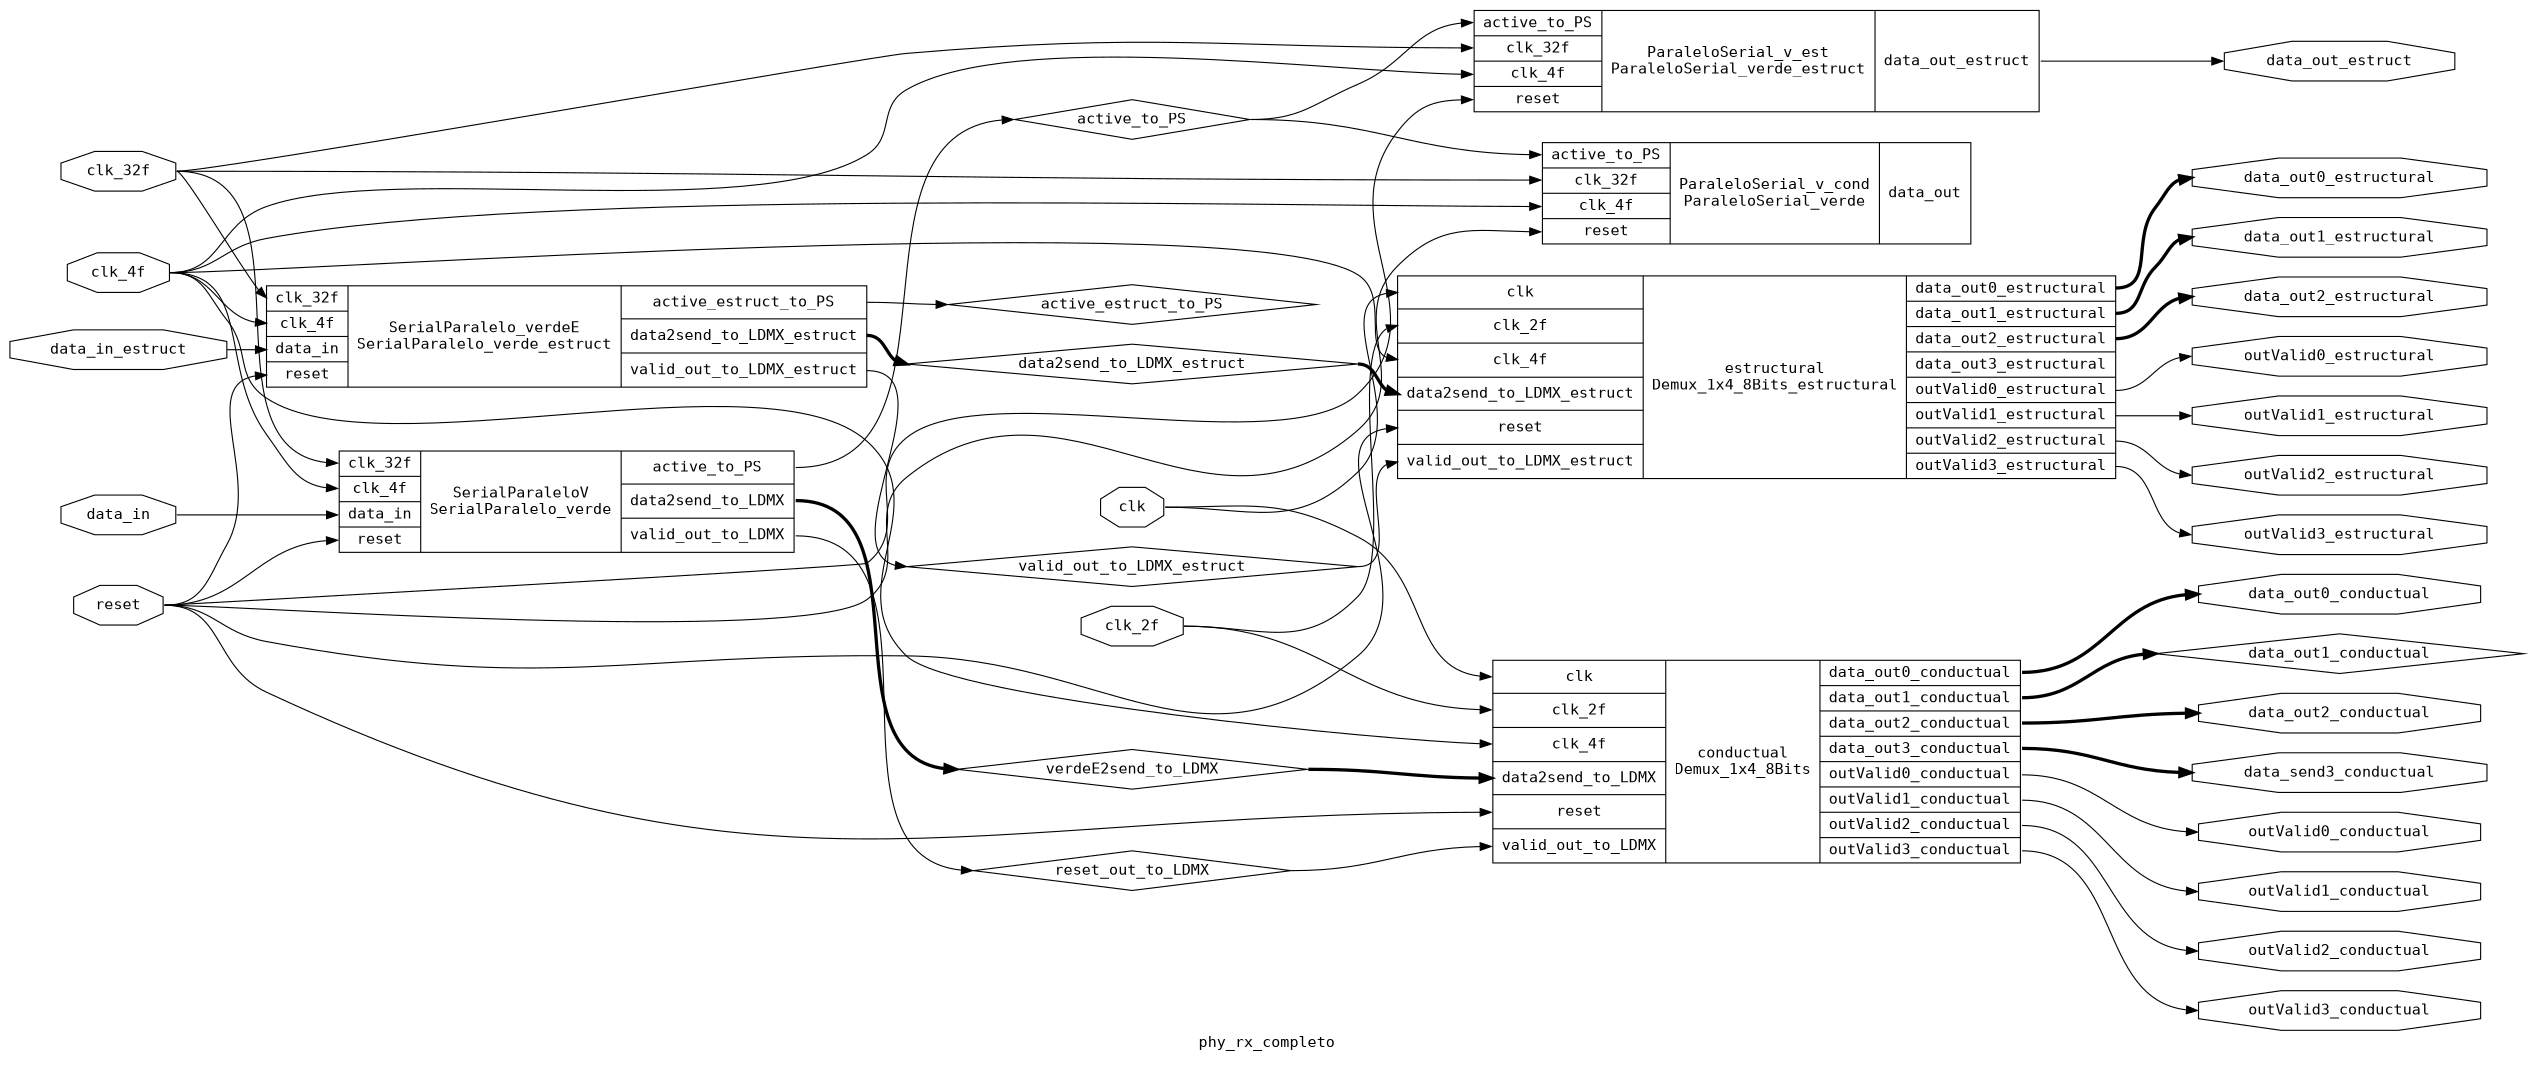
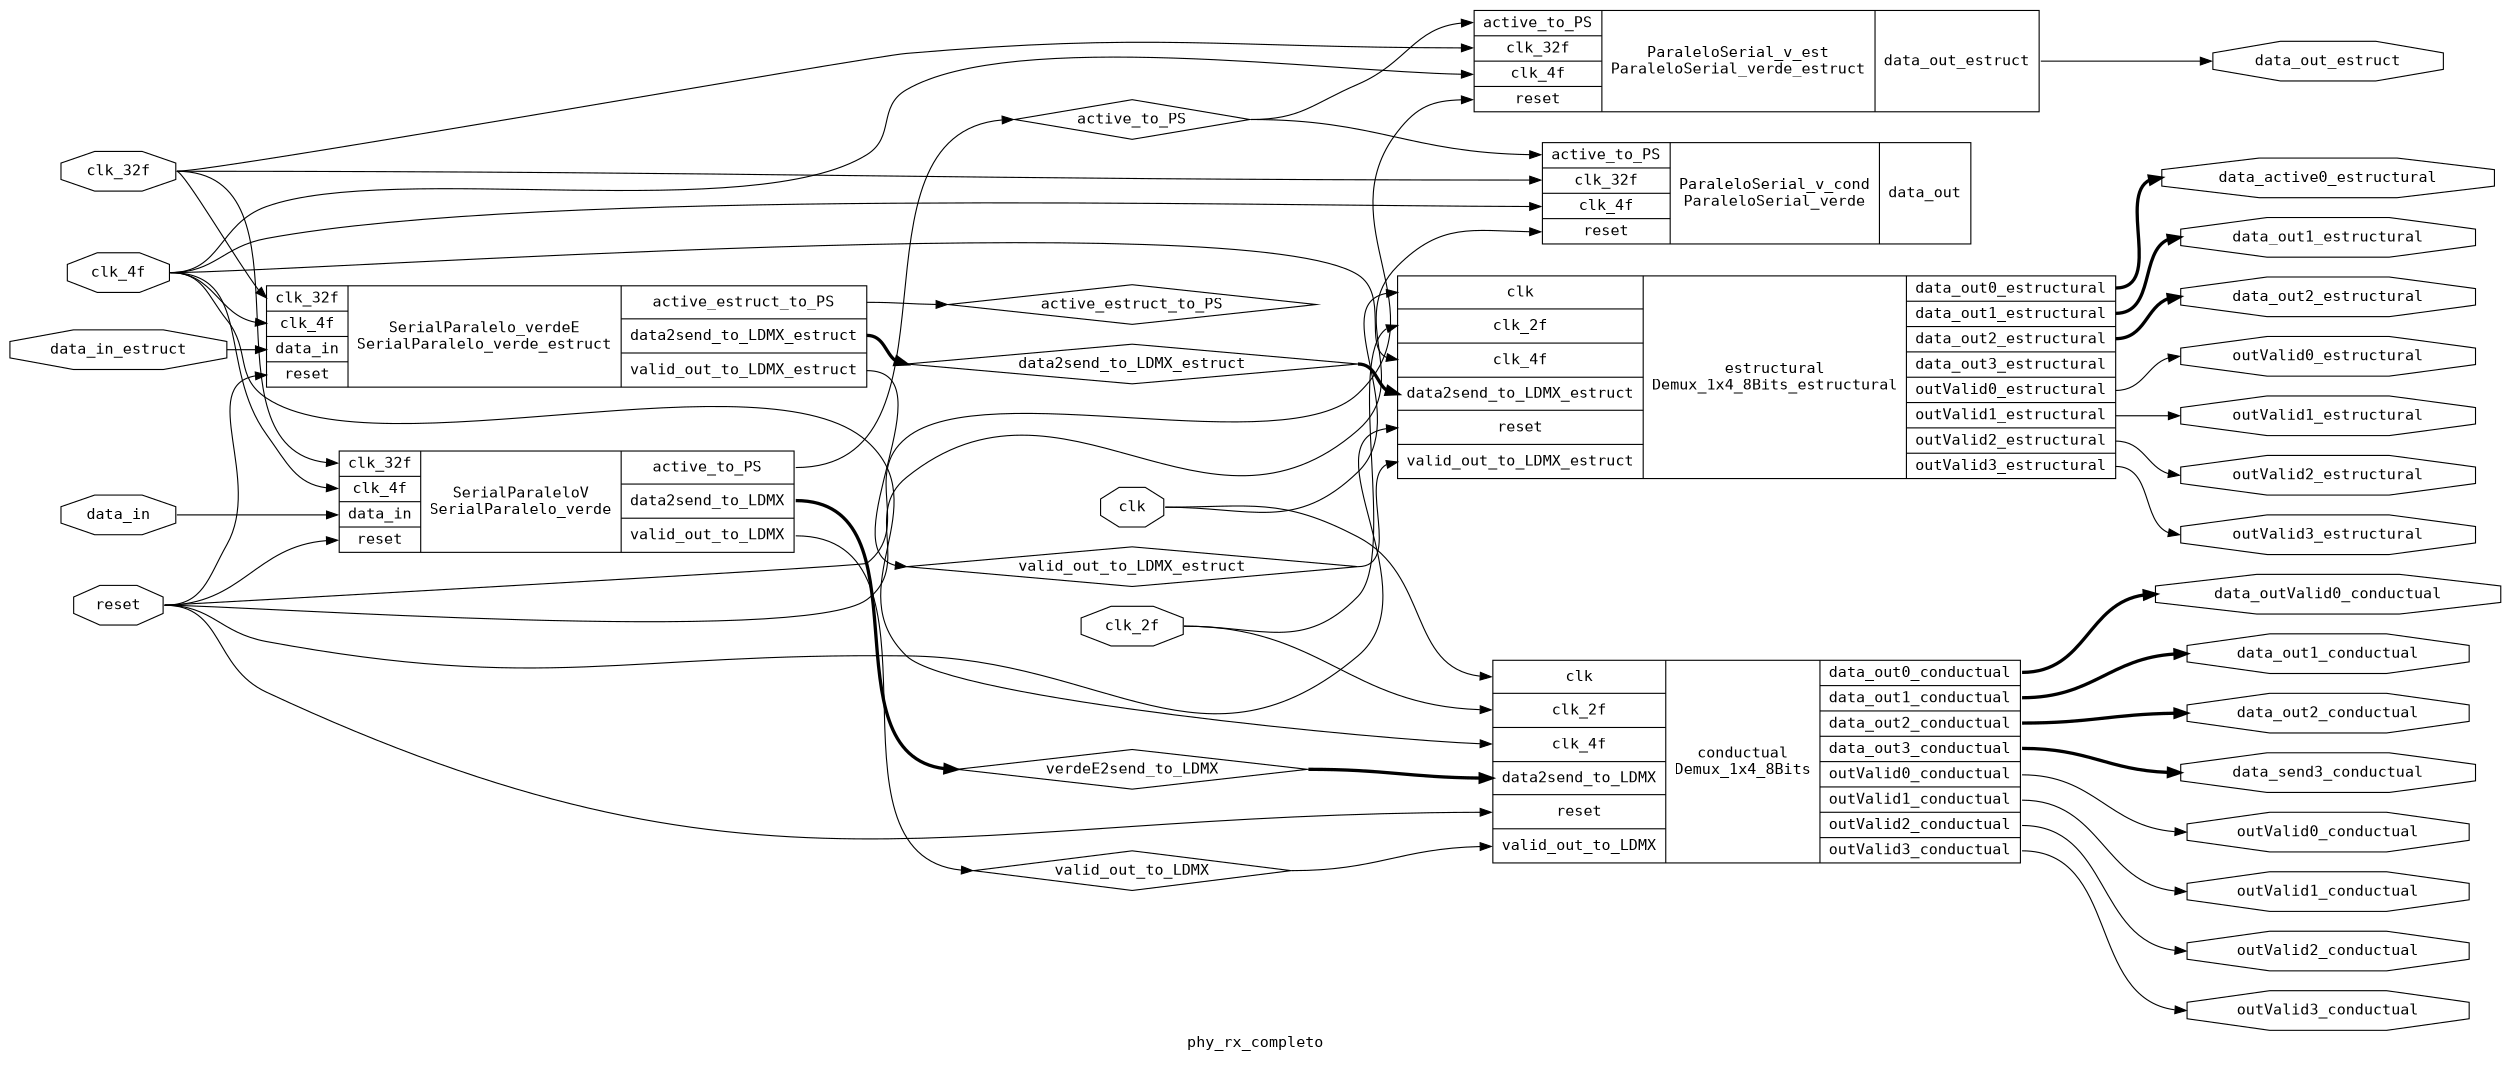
  digraph {
    fontname="DejaVu Sans Mono"
    label=phy_rx_completo
    rankdir=LR
    remincross=true
    node [color=black fontcolor=black fontname="DejaVu Sans Mono" shape=octagon]
    edge [color=black fontname="DejaVu Sans Mono" headport=w tailport=e]
    n1 [label=active_estruct_to_PS shape=diamond]
    n2 [label=active_to_PS shape=diamond]
    n3 [label="{{<p2> active_to_PS|<p5> clk_32f|<p6> clk_4f|<p29> reset}|ParaleloSerial_v_cond\nParaleloSerial_verde|{<p11> data_out}}" shape=record color="" fontcolor=""]
    n4 [label="{{<p2> active_to_PS|<p5> clk_32f|<p6> clk_4f|<p29> reset}|ParaleloSerial_v_est\nParaleloSerial_verde_estruct|{<p20> data_out_estruct}}" shape=record color="" fontcolor=""]
    n5 [label=data_out_estruct]
    n6 [label=clk]
    n7 [label="{{<p3> clk|<p4> clk_2f|<p6> clk_4f|<p7> data2send_to_LDMX|<p29> reset|<p30> valid_out_to_LDMX}|conductual\nDemux_1x4_8Bits|{<p12> data_out0_conductual|<p14> data_out1_conductual|<p16> data_out2_conductual|<p18> data_out3_conductual|<p21> outValid0_conductual|<p23> outValid1_conductual|<p25> outValid2_conductual|<p27> outValid3_conductual}}" shape=record color="" fontcolor=""]
    n8 [label="{{<p3> clk|<p4> clk_2f|<p6> clk_4f|<p8> data2send_to_LDMX_estruct|<p29> reset|<p31> valid_out_to_LDMX_estruct}|estructural\nDemux_1x4_8Bits_estructural|{<p13> data_out0_estructural|<p15> data_out1_estructural|<p17> data_out2_estructural|<p19> data_out3_estructural|<p22> outValid0_estructural|<p24> outValid1_estructural|<p26> outValid2_estructural|<p28> outValid3_estructural}}" shape=record color="" fontcolor=""]
-   n9 [label=data_out0_conductual]
-   n10 [label=data_out1_conductual shape=diamond]
+   n9 [label=data_outValid0_conductual]
+   n10 [label=data_out1_conductual]
    n11 [label=data_out2_conductual]
    n12 [label=data_send3_conductual]
    n13 [label=outValid0_conductual]
    n14 [label=outValid1_conductual]
    n15 [label=outValid2_conductual]
    n16 [label=outValid3_conductual]
-   n17 [label=data_out0_estructural]
+   n17 [label=data_active0_estructural]
    n18 [label=data_out1_estructural]
    n19 [label=data_out2_estructural]
    n20 [label=outValid0_estructural]
    n21 [label=outValid1_estructural]
    n22 [label=outValid2_estructural]
    n23 [label=outValid3_estructural]
    n24 [label=clk_2f]
    n25 [label=clk_32f]
    n26 [label="{{<p5> clk_32f|<p6> clk_4f|<p9> data_in|<p29> reset}|SerialParaleloV\nSerialParalelo_verde|{<p2> active_to_PS|<p7> data2send_to_LDMX|<p30> valid_out_to_LDMX}}" shape=record color="" fontcolor=""]
    n27 [label="{{<p5> clk_32f|<p6> clk_4f|<p9> data_in|<p29> reset}|SerialParalelo_verdeE\nSerialParalelo_verde_estruct|{<p1> active_estruct_to_PS|<p8> data2send_to_LDMX_estruct|<p31> valid_out_to_LDMX_estruct}}" shape=record color="" fontcolor=""]
    n28 [label=verdeE2send_to_LDMX shape=diamond]
-   n29 [label=reset_out_to_LDMX shape=diamond]
+   n29 [label=valid_out_to_LDMX shape=diamond]
    n30 [label=data2send_to_LDMX_estruct shape=diamond]
    n31 [label=valid_out_to_LDMX_estruct shape=diamond]
    n32 [label=clk_4f]
    n33 [label=data_in]
    n34 [label=data_in_estruct]
    n35 [label=reset]
    n2 -> n3 [headport="p2:w"]
    n2 -> n4 [headport="p2:w"]
    n4 -> n5 [tailport="p20:e"]
    n6 -> n7 [headport="p3:w"]
    n6 -> n8 [headport="p3:w"]
    n7 -> n9 [style="setlinewidth(3)" tailport="p12:e"]
    n7 -> n10 [style="setlinewidth(3)" tailport="p14:e"]
    n7 -> n11 [style="setlinewidth(3)" tailport="p16:e"]
    n7 -> n12 [style="setlinewidth(3)" tailport="p18:e"]
    n7 -> n13 [tailport="p21:e"]
    n7 -> n14 [tailport="p23:e"]
    n7 -> n15 [tailport="p25:e"]
    n7 -> n16 [tailport="p27:e"]
    n8 -> n17 [style="setlinewidth(3)" tailport="p13:e"]
    n8 -> n18 [style="setlinewidth(3)" tailport="p15:e"]
    n8 -> n19 [style="setlinewidth(3)" tailport="p17:e"]
    n8 -> n20 [tailport="p22:e"]
    n8 -> n21 [tailport="p24:e"]
    n8 -> n22 [tailport="p26:e"]
    n8 -> n23 [tailport="p28:e"]
    n24 -> n7 [headport="p4:w"]
    n24 -> n8 [headport="p4:w"]
    n25 -> n3 [headport="p5:w"]
    n25 -> n4 [headport="p5:w"]
    n25 -> n26 [headport="p5:w"]
    n25 -> n27 [headport="p5:w"]
    n26 -> n2 [tailport="p2:e"]
    n26 -> n28 [style="setlinewidth(3)" tailport="p7:e"]
    n26 -> n29 [tailport="p30:e"]
    n27 -> n1 [tailport="p1:e"]
    n27 -> n30 [style="setlinewidth(3)" tailport="p8:e"]
    n27 -> n31 [tailport="p31:e"]
    n28 -> n7 [headport="p7:w" style="setlinewidth(3)"]
    n29 -> n7 [headport="p30:w"]
    n30 -> n8 [headport="p8:w" style="setlinewidth(3)"]
    n31 -> n8 [headport="p31:w"]
    n32 -> n3 [headport="p6:w"]
    n32 -> n4 [headport="p6:w"]
    n32 -> n7 [headport="p6:w"]
    n32 -> n8 [headport="p6:w"]
    n32 -> n26 [headport="p6:w"]
    n32 -> n27 [headport="p6:w"]
    n33 -> n26 [headport="p9:w"]
    n34 -> n27 [headport="p9:w"]
    n35 -> n3 [headport="p29:w"]
    n35 -> n4 [headport="p29:w"]
    n35 -> n7 [headport="p29:w"]
    n35 -> n8 [headport="p29:w"]
    n35 -> n26 [headport="p29:w"]
    n35 -> n27 [headport="p29:w"]
  }
